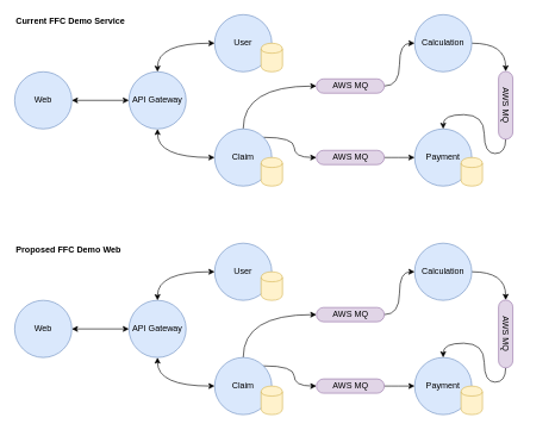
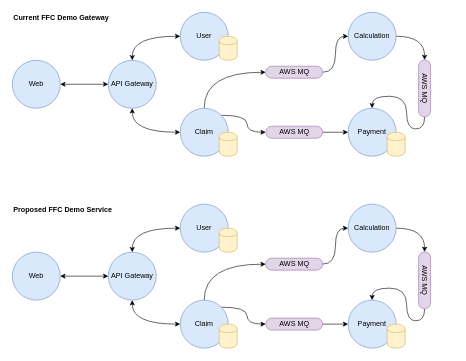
  <mxCell id="0" />
  <mxCell id="1" parent="0" />
  <mxCell id="2" value="Web" style="ellipse;whiteSpace=wrap;html=1;aspect=fixed;fillColor=#dae8fc;strokeColor=#6c8ebf;" parent="1" vertex="1"><mxGeometry x="20" y="100" width="80" height="80" as="geometry" /></mxCell>
  <mxCell id="3" style="edgeStyle=orthogonalEdgeStyle;rounded=0;orthogonalLoop=1;jettySize=auto;html=1;exitX=0.5;exitY=1;exitDx=0;exitDy=0;entryX=0;entryY=0.5;entryDx=0;entryDy=0;jumpStyle=none;curved=1;startArrow=classic;startFill=1;" parent="1" source="4" target="10" edge="1"><mxGeometry relative="1" as="geometry" /></mxCell>
  <mxCell id="4" value="API Gateway" style="ellipse;whiteSpace=wrap;html=1;aspect=fixed;fillColor=#dae8fc;strokeColor=#6c8ebf;" parent="1" vertex="1"><mxGeometry x="180" y="100" width="80" height="80" as="geometry" /></mxCell>
  <mxCell id="5" style="edgeStyle=orthogonalEdgeStyle;curved=1;jumpStyle=arc;orthogonalLoop=1;jettySize=auto;html=1;exitX=1;exitY=0.5;exitDx=0;exitDy=0;entryX=0;entryY=0.5;entryDx=0;entryDy=0;" parent="1" source="6" target="22" edge="1"><mxGeometry relative="1" as="geometry" /></mxCell>
  <mxCell id="6" value="Calculation" style="ellipse;whiteSpace=wrap;html=1;aspect=fixed;fillColor=#dae8fc;strokeColor=#6c8ebf;" parent="1" vertex="1"><mxGeometry x="580" y="20" width="80" height="80" as="geometry" /></mxCell>
  <mxCell id="7" value="Payment" style="ellipse;whiteSpace=wrap;html=1;aspect=fixed;fillColor=#dae8fc;strokeColor=#6c8ebf;" parent="1" vertex="1"><mxGeometry x="580" y="180" width="80" height="80" as="geometry" /></mxCell>
  <mxCell id="8" style="edgeStyle=orthogonalEdgeStyle;jumpStyle=arc;orthogonalLoop=1;jettySize=auto;html=1;exitX=1;exitY=0;exitDx=0;exitDy=0;entryX=0;entryY=0.5;entryDx=0;entryDy=0;curved=1;" parent="1" source="10" target="20" edge="1"><mxGeometry relative="1" as="geometry"><mxPoint x="450" y="210" as="targetPoint" /></mxGeometry></mxCell>
  <mxCell id="9" style="edgeStyle=orthogonalEdgeStyle;curved=1;jumpStyle=arc;orthogonalLoop=1;jettySize=auto;html=1;exitX=0.5;exitY=0;exitDx=0;exitDy=0;entryX=0;entryY=0.5;entryDx=0;entryDy=0;" parent="1" source="10" target="16" edge="1"><mxGeometry relative="1" as="geometry" /></mxCell>
  <mxCell id="10" value="Claim" style="ellipse;whiteSpace=wrap;html=1;aspect=fixed;fillColor=#dae8fc;strokeColor=#6c8ebf;" parent="1" vertex="1"><mxGeometry x="300" y="180" width="80" height="80" as="geometry" /></mxCell>
  <mxCell id="11" value="User" style="ellipse;whiteSpace=wrap;html=1;aspect=fixed;fillColor=#dae8fc;strokeColor=#6c8ebf;" parent="1" vertex="1"><mxGeometry x="300" y="20" width="80" height="80" as="geometry" /></mxCell>
  <mxCell id="12" value="" style="shape=cylinder;whiteSpace=wrap;html=1;boundedLbl=1;backgroundOutline=1;fillColor=#fff2cc;strokeColor=#d6b656;" parent="1" vertex="1"><mxGeometry x="645" y="220" width="30" height="40" as="geometry" /></mxCell>
  <mxCell id="13" value="" style="shape=cylinder;whiteSpace=wrap;html=1;boundedLbl=1;backgroundOutline=1;fillColor=#fff2cc;strokeColor=#d6b656;" parent="1" vertex="1"><mxGeometry x="365" y="220" width="30" height="40" as="geometry" /></mxCell>
  <mxCell id="14" value="" style="shape=cylinder;whiteSpace=wrap;html=1;boundedLbl=1;backgroundOutline=1;fillColor=#fff2cc;strokeColor=#d6b656;" parent="1" vertex="1"><mxGeometry x="365" y="60" width="30" height="40" as="geometry" /></mxCell>
  <mxCell id="15" style="edgeStyle=orthogonalEdgeStyle;curved=1;jumpStyle=arc;orthogonalLoop=1;jettySize=auto;html=1;exitX=1;exitY=0.5;exitDx=0;exitDy=0;entryX=0;entryY=0.5;entryDx=0;entryDy=0;" parent="1" source="16" target="6" edge="1"><mxGeometry relative="1" as="geometry" /></mxCell>
  <mxCell id="16" value="AWS MQ" style="rounded=1;whiteSpace=wrap;html=1;fillColor=#e1d5e7;strokeColor=#9673a6;arcSize=50;rotation=0;" parent="1" vertex="1"><mxGeometry x="442.5" y="110" width="95" height="20" as="geometry" /></mxCell>
  <mxCell id="17" value="" style="endArrow=classic;html=1;exitX=1;exitY=0.5;exitDx=0;exitDy=0;entryX=0;entryY=0.5;entryDx=0;entryDy=0;jumpStyle=none;startArrow=classic;startFill=1;" parent="1" source="2" target="4" edge="1"><mxGeometry width="50" height="50" relative="1" as="geometry"><mxPoint x="20" y="330" as="sourcePoint" /><mxPoint x="70" y="280" as="targetPoint" /></mxGeometry></mxCell>
  <mxCell id="18" style="edgeStyle=orthogonalEdgeStyle;rounded=0;orthogonalLoop=1;jettySize=auto;html=1;exitX=0.5;exitY=0;exitDx=0;exitDy=0;entryX=0;entryY=0.5;entryDx=0;entryDy=0;jumpStyle=none;curved=1;startArrow=classic;startFill=1;" parent="1" source="4" target="11" edge="1"><mxGeometry relative="1" as="geometry" /></mxCell>
  <mxCell id="19" style="edgeStyle=orthogonalEdgeStyle;jumpStyle=arc;orthogonalLoop=1;jettySize=auto;html=1;exitX=1;exitY=0.5;exitDx=0;exitDy=0;curved=1;" parent="1" source="20" target="7" edge="1"><mxGeometry relative="1" as="geometry" /></mxCell>
  <mxCell id="20" value="AWS MQ" style="rounded=1;whiteSpace=wrap;html=1;fillColor=#e1d5e7;strokeColor=#9673a6;arcSize=50;rotation=0;" parent="1" vertex="1"><mxGeometry x="442.5" y="210" width="95" height="20" as="geometry" /></mxCell>
  <mxCell id="21" style="edgeStyle=orthogonalEdgeStyle;curved=1;jumpStyle=arc;orthogonalLoop=1;jettySize=auto;html=1;exitX=1;exitY=0.5;exitDx=0;exitDy=0;entryX=0.5;entryY=0;entryDx=0;entryDy=0;" parent="1" source="22" target="7" edge="1"><mxGeometry relative="1" as="geometry" /></mxCell>
  <mxCell id="22" value="AWS MQ" style="rounded=1;whiteSpace=wrap;html=1;fillColor=#e1d5e7;strokeColor=#9673a6;arcSize=50;rotation=90;" parent="1" vertex="1"><mxGeometry x="660" y="137" width="95" height="20" as="geometry" /></mxCell>
- <mxCell id="23" value="Current FFC Demo Service" style="text;html=1;strokeColor=none;fillColor=none;align=left;verticalAlign=middle;whiteSpace=wrap;rounded=0;fontStyle=1" parent="1" vertex="1"><mxGeometry x="20" y="20" width="200" height="20" as="geometry" /></mxCell>
+ <mxCell id="23" value="Current FFC Demo Gateway" style="text;html=1;strokeColor=none;fillColor=none;align=left;verticalAlign=middle;whiteSpace=wrap;rounded=0;fontStyle=1" parent="1" vertex="1"><mxGeometry x="20" y="20" width="200" height="20" as="geometry" /></mxCell>
  <mxCell id="24" value="Web" style="ellipse;whiteSpace=wrap;html=1;aspect=fixed;fillColor=#dae8fc;strokeColor=#6c8ebf;" parent="1" vertex="1"><mxGeometry x="20" y="420" width="80" height="80" as="geometry" /></mxCell>
  <mxCell id="25" style="edgeStyle=orthogonalEdgeStyle;rounded=0;orthogonalLoop=1;jettySize=auto;html=1;exitX=0.5;exitY=1;exitDx=0;exitDy=0;entryX=0;entryY=0.5;entryDx=0;entryDy=0;jumpStyle=none;curved=1;startArrow=classic;startFill=1;" parent="1" source="26" target="32" edge="1"><mxGeometry relative="1" as="geometry" /></mxCell>
  <mxCell id="26" value="API Gateway" style="ellipse;whiteSpace=wrap;html=1;aspect=fixed;fillColor=#dae8fc;strokeColor=#6c8ebf;" parent="1" vertex="1"><mxGeometry x="180" y="420" width="80" height="80" as="geometry" /></mxCell>
  <mxCell id="27" style="edgeStyle=orthogonalEdgeStyle;curved=1;jumpStyle=arc;orthogonalLoop=1;jettySize=auto;html=1;exitX=1;exitY=0.5;exitDx=0;exitDy=0;entryX=0;entryY=0.5;entryDx=0;entryDy=0;" parent="1" source="28" target="44" edge="1"><mxGeometry relative="1" as="geometry" /></mxCell>
  <mxCell id="28" value="Calculation" style="ellipse;whiteSpace=wrap;html=1;aspect=fixed;fillColor=#dae8fc;strokeColor=#6c8ebf;" parent="1" vertex="1"><mxGeometry x="580" y="340" width="80" height="80" as="geometry" /></mxCell>
  <mxCell id="29" value="Payment" style="ellipse;whiteSpace=wrap;html=1;aspect=fixed;fillColor=#dae8fc;strokeColor=#6c8ebf;" parent="1" vertex="1"><mxGeometry x="580" y="500" width="80" height="80" as="geometry" /></mxCell>
  <mxCell id="30" style="edgeStyle=orthogonalEdgeStyle;jumpStyle=arc;orthogonalLoop=1;jettySize=auto;html=1;exitX=1;exitY=0;exitDx=0;exitDy=0;entryX=0;entryY=0.5;entryDx=0;entryDy=0;curved=1;" parent="1" source="32" target="42" edge="1"><mxGeometry relative="1" as="geometry"><mxPoint x="450" y="530" as="targetPoint" /></mxGeometry></mxCell>
  <mxCell id="31" style="edgeStyle=orthogonalEdgeStyle;curved=1;jumpStyle=arc;orthogonalLoop=1;jettySize=auto;html=1;exitX=0.5;exitY=0;exitDx=0;exitDy=0;entryX=0;entryY=0.5;entryDx=0;entryDy=0;" parent="1" source="32" target="38" edge="1"><mxGeometry relative="1" as="geometry" /></mxCell>
  <mxCell id="32" value="Claim" style="ellipse;whiteSpace=wrap;html=1;aspect=fixed;fillColor=#dae8fc;strokeColor=#6c8ebf;" parent="1" vertex="1"><mxGeometry x="300" y="500" width="80" height="80" as="geometry" /></mxCell>
  <mxCell id="33" value="User" style="ellipse;whiteSpace=wrap;html=1;aspect=fixed;fillColor=#dae8fc;strokeColor=#6c8ebf;" parent="1" vertex="1"><mxGeometry x="300" y="340" width="80" height="80" as="geometry" /></mxCell>
  <mxCell id="34" value="" style="shape=cylinder;whiteSpace=wrap;html=1;boundedLbl=1;backgroundOutline=1;fillColor=#fff2cc;strokeColor=#d6b656;" parent="1" vertex="1"><mxGeometry x="645" y="540" width="30" height="40" as="geometry" /></mxCell>
  <mxCell id="35" value="" style="shape=cylinder;whiteSpace=wrap;html=1;boundedLbl=1;backgroundOutline=1;fillColor=#fff2cc;strokeColor=#d6b656;" parent="1" vertex="1"><mxGeometry x="365" y="540" width="30" height="40" as="geometry" /></mxCell>
  <mxCell id="36" value="" style="shape=cylinder;whiteSpace=wrap;html=1;boundedLbl=1;backgroundOutline=1;fillColor=#fff2cc;strokeColor=#d6b656;" parent="1" vertex="1"><mxGeometry x="365" y="380" width="30" height="40" as="geometry" /></mxCell>
  <mxCell id="37" style="edgeStyle=orthogonalEdgeStyle;curved=1;jumpStyle=arc;orthogonalLoop=1;jettySize=auto;html=1;exitX=1;exitY=0.5;exitDx=0;exitDy=0;entryX=0;entryY=0.5;entryDx=0;entryDy=0;" parent="1" source="38" target="28" edge="1"><mxGeometry relative="1" as="geometry" /></mxCell>
  <mxCell id="38" value="AWS MQ" style="rounded=1;whiteSpace=wrap;html=1;fillColor=#e1d5e7;strokeColor=#9673a6;arcSize=50;rotation=0;" parent="1" vertex="1"><mxGeometry x="442.5" y="430" width="95" height="20" as="geometry" /></mxCell>
  <mxCell id="39" value="" style="endArrow=classic;html=1;exitX=1;exitY=0.5;exitDx=0;exitDy=0;entryX=0;entryY=0.5;entryDx=0;entryDy=0;jumpStyle=none;startArrow=classic;startFill=1;" parent="1" source="24" target="26" edge="1"><mxGeometry width="50" height="50" relative="1" as="geometry"><mxPoint x="20" y="650" as="sourcePoint" /><mxPoint x="70" y="600" as="targetPoint" /></mxGeometry></mxCell>
  <mxCell id="40" style="edgeStyle=orthogonalEdgeStyle;rounded=0;orthogonalLoop=1;jettySize=auto;html=1;exitX=0.5;exitY=0;exitDx=0;exitDy=0;entryX=0;entryY=0.5;entryDx=0;entryDy=0;jumpStyle=none;curved=1;startArrow=classic;startFill=1;" parent="1" source="26" target="33" edge="1"><mxGeometry relative="1" as="geometry" /></mxCell>
  <mxCell id="41" style="edgeStyle=orthogonalEdgeStyle;jumpStyle=arc;orthogonalLoop=1;jettySize=auto;html=1;exitX=1;exitY=0.5;exitDx=0;exitDy=0;curved=1;" parent="1" source="42" target="29" edge="1"><mxGeometry relative="1" as="geometry" /></mxCell>
  <mxCell id="42" value="AWS MQ" style="rounded=1;whiteSpace=wrap;html=1;fillColor=#e1d5e7;strokeColor=#9673a6;arcSize=50;rotation=0;" parent="1" vertex="1"><mxGeometry x="442.5" y="530" width="95" height="20" as="geometry" /></mxCell>
  <mxCell id="43" style="edgeStyle=orthogonalEdgeStyle;curved=1;jumpStyle=arc;orthogonalLoop=1;jettySize=auto;html=1;exitX=1;exitY=0.5;exitDx=0;exitDy=0;entryX=0.5;entryY=0;entryDx=0;entryDy=0;" parent="1" source="44" target="29" edge="1"><mxGeometry relative="1" as="geometry" /></mxCell>
  <mxCell id="44" value="AWS MQ" style="rounded=1;whiteSpace=wrap;html=1;fillColor=#e1d5e7;strokeColor=#9673a6;arcSize=50;rotation=90;" parent="1" vertex="1"><mxGeometry x="660" y="457" width="95" height="20" as="geometry" /></mxCell>
- <mxCell id="45" value="Proposed FFC Demo Web" style="text;html=1;strokeColor=none;fillColor=none;align=left;verticalAlign=middle;whiteSpace=wrap;rounded=0;fontStyle=1" parent="1" vertex="1"><mxGeometry x="20" y="340" width="200" height="20" as="geometry" /></mxCell>
+ <mxCell id="45" value="Proposed FFC Demo Service" style="text;html=1;strokeColor=none;fillColor=none;align=left;verticalAlign=middle;whiteSpace=wrap;rounded=0;fontStyle=1" parent="1" vertex="1"><mxGeometry x="20" y="340" width="200" height="20" as="geometry" /></mxCell>
